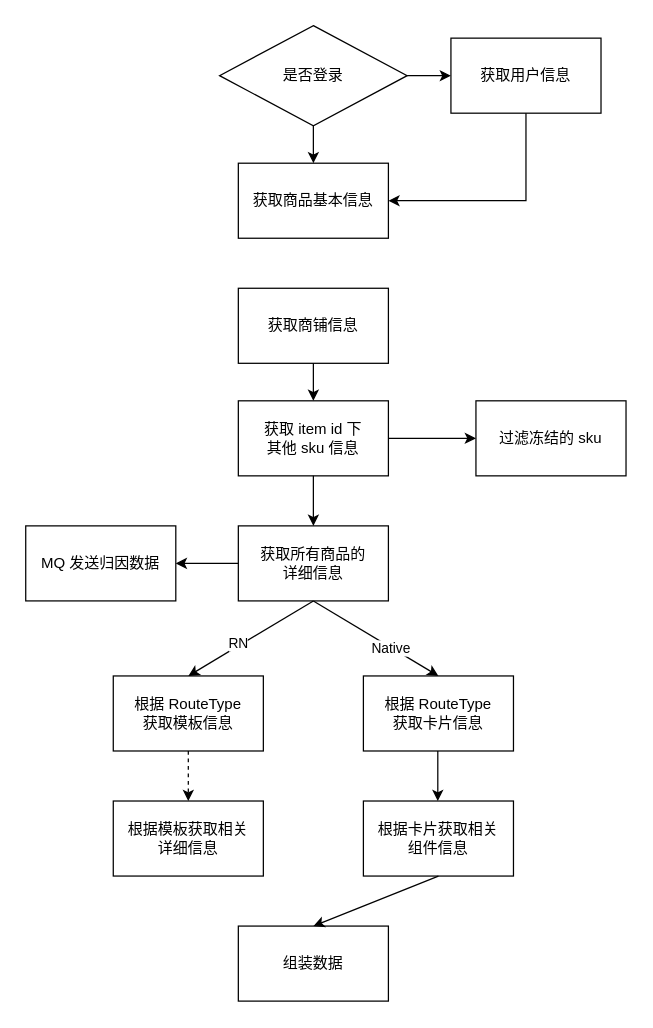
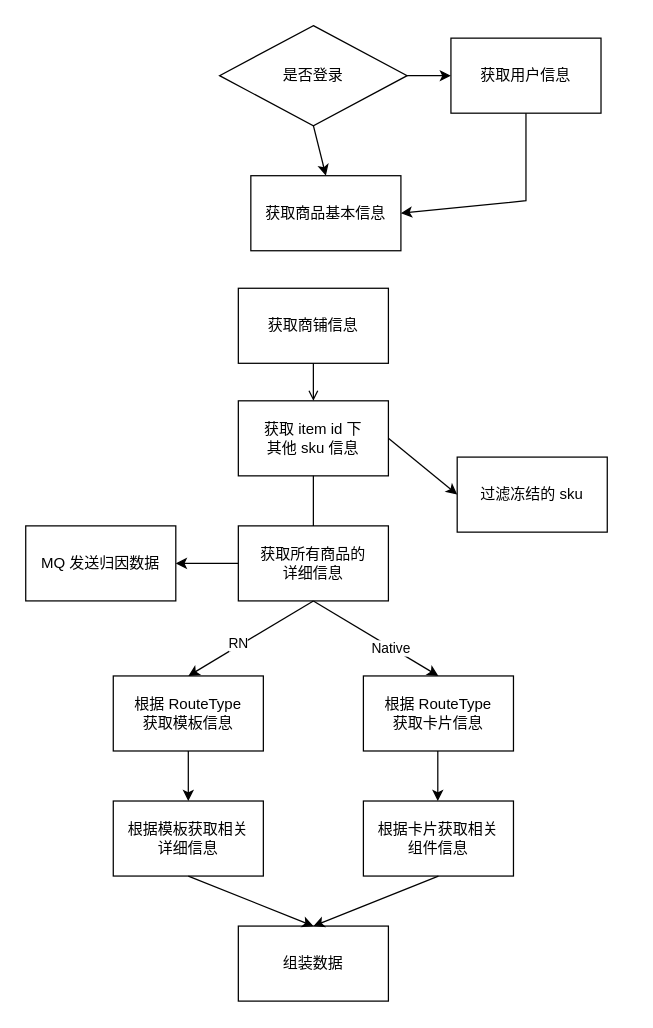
  <mxCell id="0" />
  <mxCell id="1" parent="0" />
  <mxCell id="2" value="是否登录" style="rhombus;whiteSpace=wrap;html=1;" vertex="1" parent="1"><mxGeometry x="175" y="20" width="150" height="80" as="geometry" /></mxCell>
- <mxCell id="3" value="获取商品基本信息" style="rounded=0;whiteSpace=wrap;html=1;" vertex="1" parent="1"><mxGeometry x="190" y="130" width="120" height="60" as="geometry" /></mxCell>
+ <mxCell id="3" value="获取商品基本信息" style="rounded=0;whiteSpace=wrap;html=1;" vertex="1" parent="1"><mxGeometry x="200" y="140" width="120" height="60" as="geometry" /></mxCell>
  <mxCell id="4" value="获取用户信息" style="rounded=0;whiteSpace=wrap;html=1;" vertex="1" parent="1"><mxGeometry x="360" y="30" width="120" height="60" as="geometry" /></mxCell>
  <mxCell id="5" value="获取商铺信息" style="rounded=0;whiteSpace=wrap;html=1;" vertex="1" parent="1"><mxGeometry x="190" y="230" width="120" height="60" as="geometry" /></mxCell>
  <mxCell id="6" value="获取 item id 下&lt;br&gt;其他 sku 信息" style="rounded=0;whiteSpace=wrap;html=1;" vertex="1" parent="1"><mxGeometry x="190" y="320" width="120" height="60" as="geometry" /></mxCell>
- <mxCell id="7" value="过滤冻结的 sku" style="rounded=0;whiteSpace=wrap;html=1;" vertex="1" parent="1"><mxGeometry x="380" y="320" width="120" height="60" as="geometry" /></mxCell>
+ <mxCell id="7" value="过滤冻结的 sku" style="rounded=0;whiteSpace=wrap;html=1;" vertex="1" parent="1"><mxGeometry x="365" y="365" width="120" height="60" as="geometry" /></mxCell>
  <mxCell id="8" value="获取所有商品的&lt;br&gt;详细信息" style="rounded=0;whiteSpace=wrap;html=1;" vertex="1" parent="1"><mxGeometry x="190" y="420" width="120" height="60" as="geometry" /></mxCell>
  <mxCell id="9" value="MQ 发送归因数据" style="rounded=0;whiteSpace=wrap;html=1;" vertex="1" parent="1"><mxGeometry x="20" y="420" width="120" height="60" as="geometry" /></mxCell>
  <mxCell id="10" value="根据 RouteType&lt;br&gt;获取模板信息" style="rounded=0;whiteSpace=wrap;html=1;" vertex="1" parent="1"><mxGeometry x="90" y="540" width="120" height="60" as="geometry" /></mxCell>
  <mxCell id="11" value="根据模板获取相关&lt;br&gt;详细信息" style="rounded=0;whiteSpace=wrap;html=1;" vertex="1" parent="1"><mxGeometry x="90" y="640" width="120" height="60" as="geometry" /></mxCell>
  <mxCell id="12" value="组装数据" style="rounded=0;whiteSpace=wrap;html=1;" vertex="1" parent="1"><mxGeometry x="190" y="740" width="120" height="60" as="geometry" /></mxCell>
  <mxCell id="13" value="根据 RouteType&lt;br&gt;获取卡片信息" style="rounded=0;whiteSpace=wrap;html=1;" vertex="1" parent="1"><mxGeometry x="290" y="540" width="120" height="60" as="geometry" /></mxCell>
  <mxCell id="14" value="根据卡片获取相关&lt;br&gt;组件信息" style="rounded=0;whiteSpace=wrap;html=1;" vertex="1" parent="1"><mxGeometry x="290" y="640" width="120" height="60" as="geometry" /></mxCell>
  <mxCell id="15" value="" style="endArrow=classic;html=1;rounded=0;exitX=0.5;exitY=1;exitDx=0;exitDy=0;entryX=0.5;entryY=0;entryDx=0;entryDy=0;" edge="1" parent="1" source="2" target="3"><mxGeometry width="50" height="50" relative="1" as="geometry"><mxPoint x="300" y="390" as="sourcePoint" /><mxPoint x="350" y="340" as="targetPoint" /></mxGeometry></mxCell>
  <mxCell id="16" value="" style="endArrow=classic;html=1;rounded=0;exitX=1;exitY=0.5;exitDx=0;exitDy=0;entryX=0;entryY=0.5;entryDx=0;entryDy=0;" edge="1" parent="1" source="2" target="4"><mxGeometry width="50" height="50" relative="1" as="geometry"><mxPoint x="300" y="390" as="sourcePoint" /><mxPoint x="350" y="340" as="targetPoint" /></mxGeometry></mxCell>
  <mxCell id="17" value="" style="endArrow=classic;html=1;rounded=0;exitX=0.5;exitY=1;exitDx=0;exitDy=0;entryX=1;entryY=0.5;entryDx=0;entryDy=0;" edge="1" parent="1" source="4" target="3"><mxGeometry width="50" height="50" relative="1" as="geometry"><mxPoint x="300" y="390" as="sourcePoint" /><mxPoint x="350" y="340" as="targetPoint" /><Array as="points"><mxPoint x="420" y="160" /></Array></mxGeometry></mxCell>
- <mxCell id="18" value="" style="endArrow=classic;html=1;rounded=0;exitX=0.5;exitY=1;exitDx=0;exitDy=0;entryX=0.5;entryY=0;entryDx=0;entryDy=0;" edge="1" parent="1" source="5" target="6"><mxGeometry width="50" height="50" relative="1" as="geometry"><mxPoint x="300" y="390" as="sourcePoint" /><mxPoint x="350" y="340" as="targetPoint" /></mxGeometry></mxCell>
- <mxCell id="19" value="" style="endArrow=classic;html=1;rounded=0;exitX=0.5;exitY=1;exitDx=0;exitDy=0;entryX=0.5;entryY=0;entryDx=0;entryDy=0;" edge="1" parent="1" source="6" target="8"><mxGeometry width="50" height="50" relative="1" as="geometry"><mxPoint x="300" y="390" as="sourcePoint" /><mxPoint x="350" y="340" as="targetPoint" /></mxGeometry></mxCell>
+ <mxCell id="18" value="" style="endArrow=open;html=1;rounded=0;exitX=0.5;exitY=1;exitDx=0;exitDy=0;entryX=0.5;entryY=0;entryDx=0;entryDy=0;" edge="1" parent="1" source="5" target="6"><mxGeometry width="50" height="50" relative="1" as="geometry"><mxPoint x="300" y="390" as="sourcePoint" /><mxPoint x="350" y="340" as="targetPoint" /></mxGeometry></mxCell>
+ <mxCell id="19" value="" style="endArrow=none;html=1;rounded=0;exitX=0.5;exitY=1;exitDx=0;exitDy=0;entryX=0.5;entryY=0;entryDx=0;entryDy=0;" edge="1" parent="1" source="6" target="8"><mxGeometry width="50" height="50" relative="1" as="geometry"><mxPoint x="300" y="390" as="sourcePoint" /><mxPoint x="350" y="340" as="targetPoint" /></mxGeometry></mxCell>
  <mxCell id="20" value="" style="endArrow=classic;html=1;rounded=0;exitX=1;exitY=0.5;exitDx=0;exitDy=0;entryX=0;entryY=0.5;entryDx=0;entryDy=0;" edge="1" parent="1" source="6" target="7"><mxGeometry width="50" height="50" relative="1" as="geometry"><mxPoint x="300" y="390" as="sourcePoint" /><mxPoint x="350" y="340" as="targetPoint" /></mxGeometry></mxCell>
  <mxCell id="21" value="" style="endArrow=classic;html=1;rounded=0;exitX=0;exitY=0.5;exitDx=0;exitDy=0;entryX=1;entryY=0.5;entryDx=0;entryDy=0;" edge="1" parent="1" source="8" target="9"><mxGeometry width="50" height="50" relative="1" as="geometry"><mxPoint x="300" y="390" as="sourcePoint" /><mxPoint x="350" y="340" as="targetPoint" /></mxGeometry></mxCell>
  <mxCell id="22" value="" style="endArrow=classic;html=1;rounded=0;exitX=0.5;exitY=1;exitDx=0;exitDy=0;entryX=0.5;entryY=0;entryDx=0;entryDy=0;" edge="1" parent="1" source="8" target="10"><mxGeometry width="50" height="50" relative="1" as="geometry"><mxPoint x="300" y="390" as="sourcePoint" /><mxPoint x="350" y="340" as="targetPoint" /></mxGeometry></mxCell>
  <mxCell id="23" value="RN" style="edgeLabel;html=1;align=center;verticalAlign=middle;resizable=0;points=[];" vertex="1" connectable="0" parent="22"><mxGeometry x="0.182" y="-2" relative="1" as="geometry"><mxPoint as="offset" /></mxGeometry></mxCell>
  <mxCell id="24" value="" style="endArrow=classic;html=1;rounded=0;entryX=0.5;entryY=0;entryDx=0;entryDy=0;" edge="1" parent="1" target="13"><mxGeometry width="50" height="50" relative="1" as="geometry"><mxPoint x="250" y="480" as="sourcePoint" /><mxPoint x="350" y="340" as="targetPoint" /></mxGeometry></mxCell>
  <mxCell id="25" value="Native" style="edgeLabel;html=1;align=center;verticalAlign=middle;resizable=0;points=[];" vertex="1" connectable="0" parent="24"><mxGeometry x="0.238" relative="1" as="geometry"><mxPoint as="offset" /></mxGeometry></mxCell>
- <mxCell id="26" value="" style="endArrow=classic;html=1;rounded=0;exitX=0.5;exitY=1;exitDx=0;exitDy=0;entryX=0.5;entryY=0;entryDx=0;entryDy=0;dashed=1;" edge="1" parent="1" source="10" target="11"><mxGeometry width="50" height="50" relative="1" as="geometry"><mxPoint x="300" y="390" as="sourcePoint" /><mxPoint x="350" y="340" as="targetPoint" /></mxGeometry></mxCell>
+ <mxCell id="26" value="" style="endArrow=classic;html=1;rounded=0;exitX=0.5;exitY=1;exitDx=0;exitDy=0;entryX=0.5;entryY=0;entryDx=0;entryDy=0;" edge="1" parent="1" source="10" target="11"><mxGeometry width="50" height="50" relative="1" as="geometry"><mxPoint x="300" y="390" as="sourcePoint" /><mxPoint x="350" y="340" as="targetPoint" /></mxGeometry></mxCell>
  <mxCell id="27" value="" style="endArrow=classic;html=1;rounded=0;exitX=0.5;exitY=1;exitDx=0;exitDy=0;entryX=0.5;entryY=0;entryDx=0;entryDy=0;" edge="1" parent="1"><mxGeometry width="50" height="50" relative="1" as="geometry"><mxPoint x="349.5" y="600" as="sourcePoint" /><mxPoint x="349.5" y="640" as="targetPoint" /></mxGeometry></mxCell>
+ <mxCell id="28" value="" style="endArrow=classic;html=1;rounded=0;exitX=0.5;exitY=1;exitDx=0;exitDy=0;entryX=0.5;entryY=0;entryDx=0;entryDy=0;" edge="1" parent="1" source="11" target="12"><mxGeometry width="50" height="50" relative="1" as="geometry"><mxPoint x="300" y="690" as="sourcePoint" /><mxPoint x="350" y="640" as="targetPoint" /></mxGeometry></mxCell>
  <mxCell id="29" value="" style="endArrow=classic;html=1;rounded=0;exitX=0.5;exitY=1;exitDx=0;exitDy=0;entryX=0.5;entryY=0;entryDx=0;entryDy=0;" edge="1" parent="1" source="14" target="12"><mxGeometry width="50" height="50" relative="1" as="geometry"><mxPoint x="300" y="690" as="sourcePoint" /><mxPoint x="350" y="640" as="targetPoint" /></mxGeometry></mxCell>
